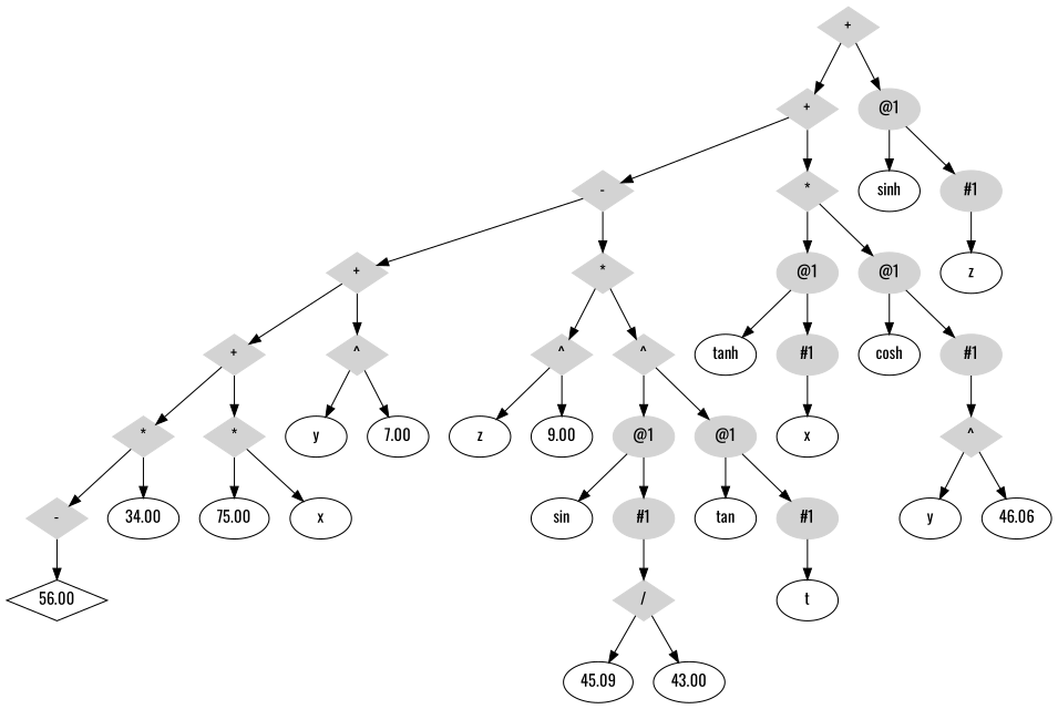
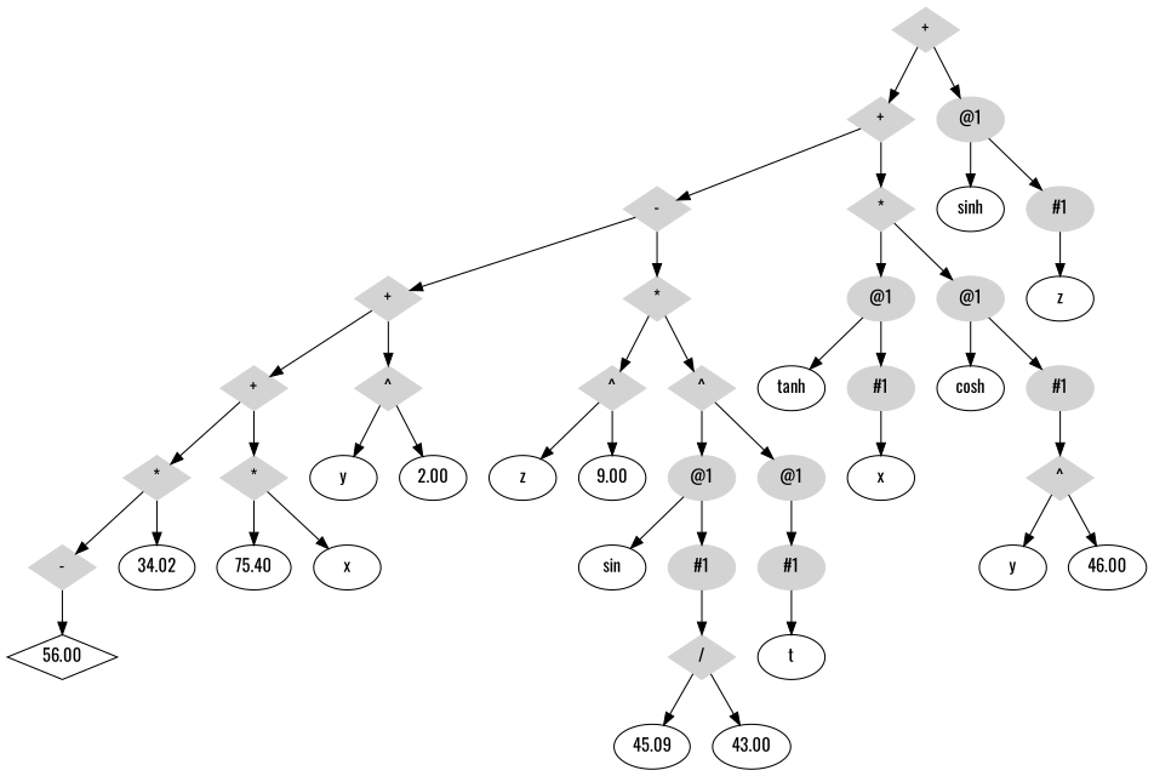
  digraph {
    fontname=Oswald
    node [fontname=Oswald color=lightgrey style=filled]
    edge [fontname=Oswald]
    n1 [label=56.00 shape=diamond color="" style=""]
    n2 [label="-" shape=diamond]
-   n3 [label=34.00 color="" style=""]
+   n3 [label=34.02 color="" style=""]
    n4 [label="*" shape=diamond]
-   n5 [label=75.00 color="" style=""]
+   n5 [label=75.40 color="" style=""]
    n6 [label=x color="" style=""]
    n7 [label="*" shape=diamond]
    n8 [label="+" shape=diamond]
    n9 [label=y color="" style=""]
-   n10 [label=7.00 color="" style=""]
+   n10 [label=2.00 color="" style=""]
    n11 [label="^" shape=diamond]
    n12 [label="+" shape=diamond]
    n13 [label=z color="" style=""]
    n14 [label=9.00 color="" style=""]
    n15 [label="^" shape=diamond]
    n16 [label=sin color="" style=""]
    n17 [label=45.09 color="" style=""]
    n18 [label=43.00 color="" style=""]
    n19 [label="/" shape=diamond]
    n20 [label="#1"]
    n21 [label="@1"]
-   n22 [label=tan color="" style=""]
    n23 [label=t color="" style=""]
    n24 [label="#1"]
    n25 [label="@1"]
    n26 [label="^" shape=diamond]
    n27 [label="*" shape=diamond]
    n28 [label="-" shape=diamond]
    n29 [label=tanh color="" style=""]
    n30 [label=x color="" style=""]
    n31 [label="#1"]
    n32 [label="@1"]
    n33 [label=cosh color="" style=""]
    n34 [label=y color="" style=""]
-   n35 [label=46.06 color="" style=""]
+   n35 [label=46.00 color="" style=""]
    n36 [label="^" shape=diamond]
    n37 [label="#1"]
    n38 [label="@1"]
    n39 [label="*" shape=diamond]
    n40 [label="+" shape=diamond]
    n41 [label=sinh color="" style=""]
    n42 [label=z color="" style=""]
    n43 [label="#1"]
    n44 [label="@1"]
    n45 [label="+" shape=diamond]
    n2 -> n1
    n4 -> n2
    n4 -> n3
    n7 -> n5
    n7 -> n6
    n8 -> n4
    n8 -> n7
    n11 -> n9
    n11 -> n10
    n12 -> n8
    n12 -> n11
    n15 -> n13
    n15 -> n14
    n19 -> n17
    n19 -> n18
    n20 -> n19
    n21 -> n16
    n21 -> n20
    n24 -> n23
-   n25 -> n22
    n25 -> n24
    n26 -> n21
    n26 -> n25
    n27 -> n15
    n27 -> n26
    n28 -> n12
    n28 -> n27
    n31 -> n30
    n32 -> n29
    n32 -> n31
    n36 -> n34
    n36 -> n35
    n37 -> n36
    n38 -> n33
    n38 -> n37
    n39 -> n32
    n39 -> n38
    n40 -> n28
    n40 -> n39
    n43 -> n42
    n44 -> n41
    n44 -> n43
    n45 -> n40
    n45 -> n44
  }
